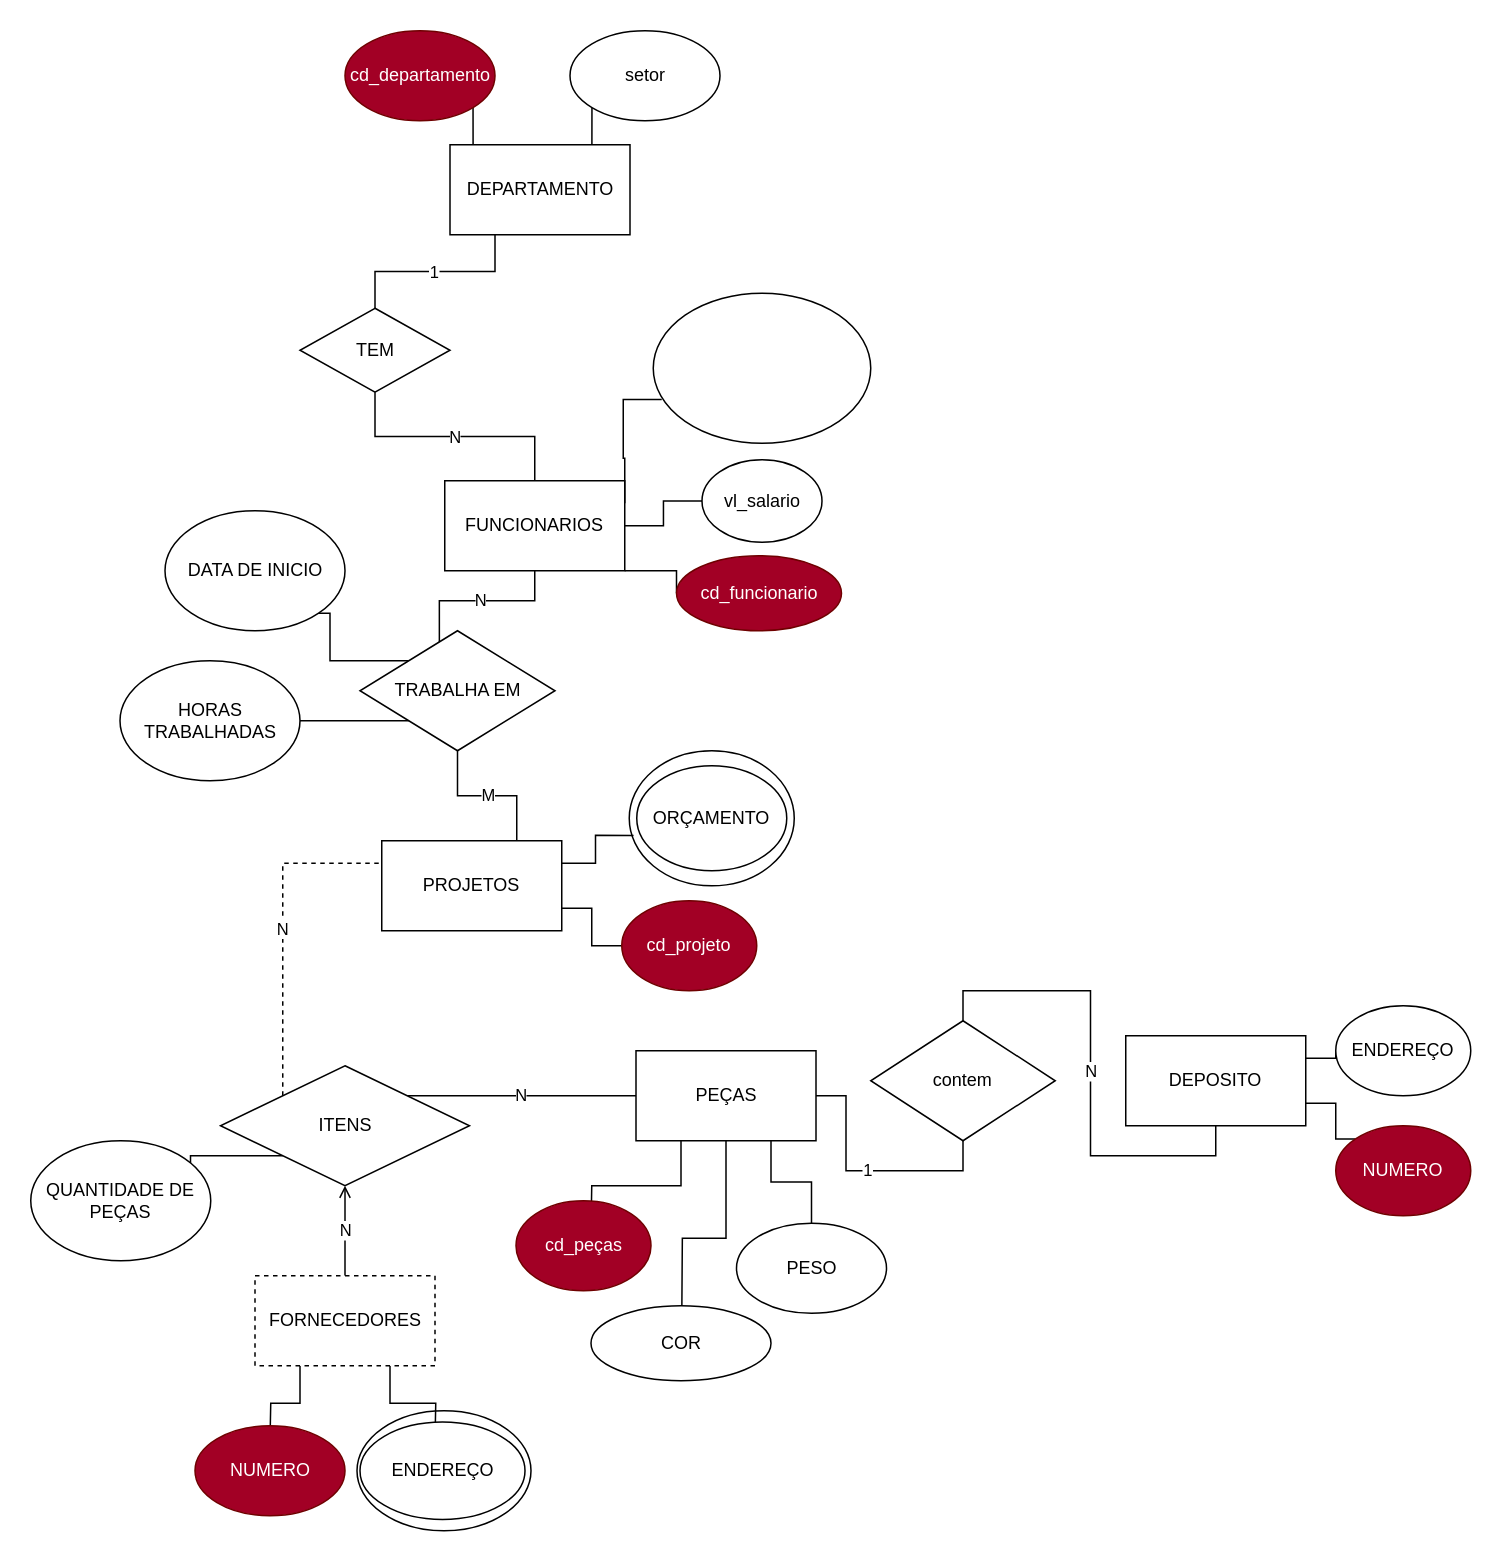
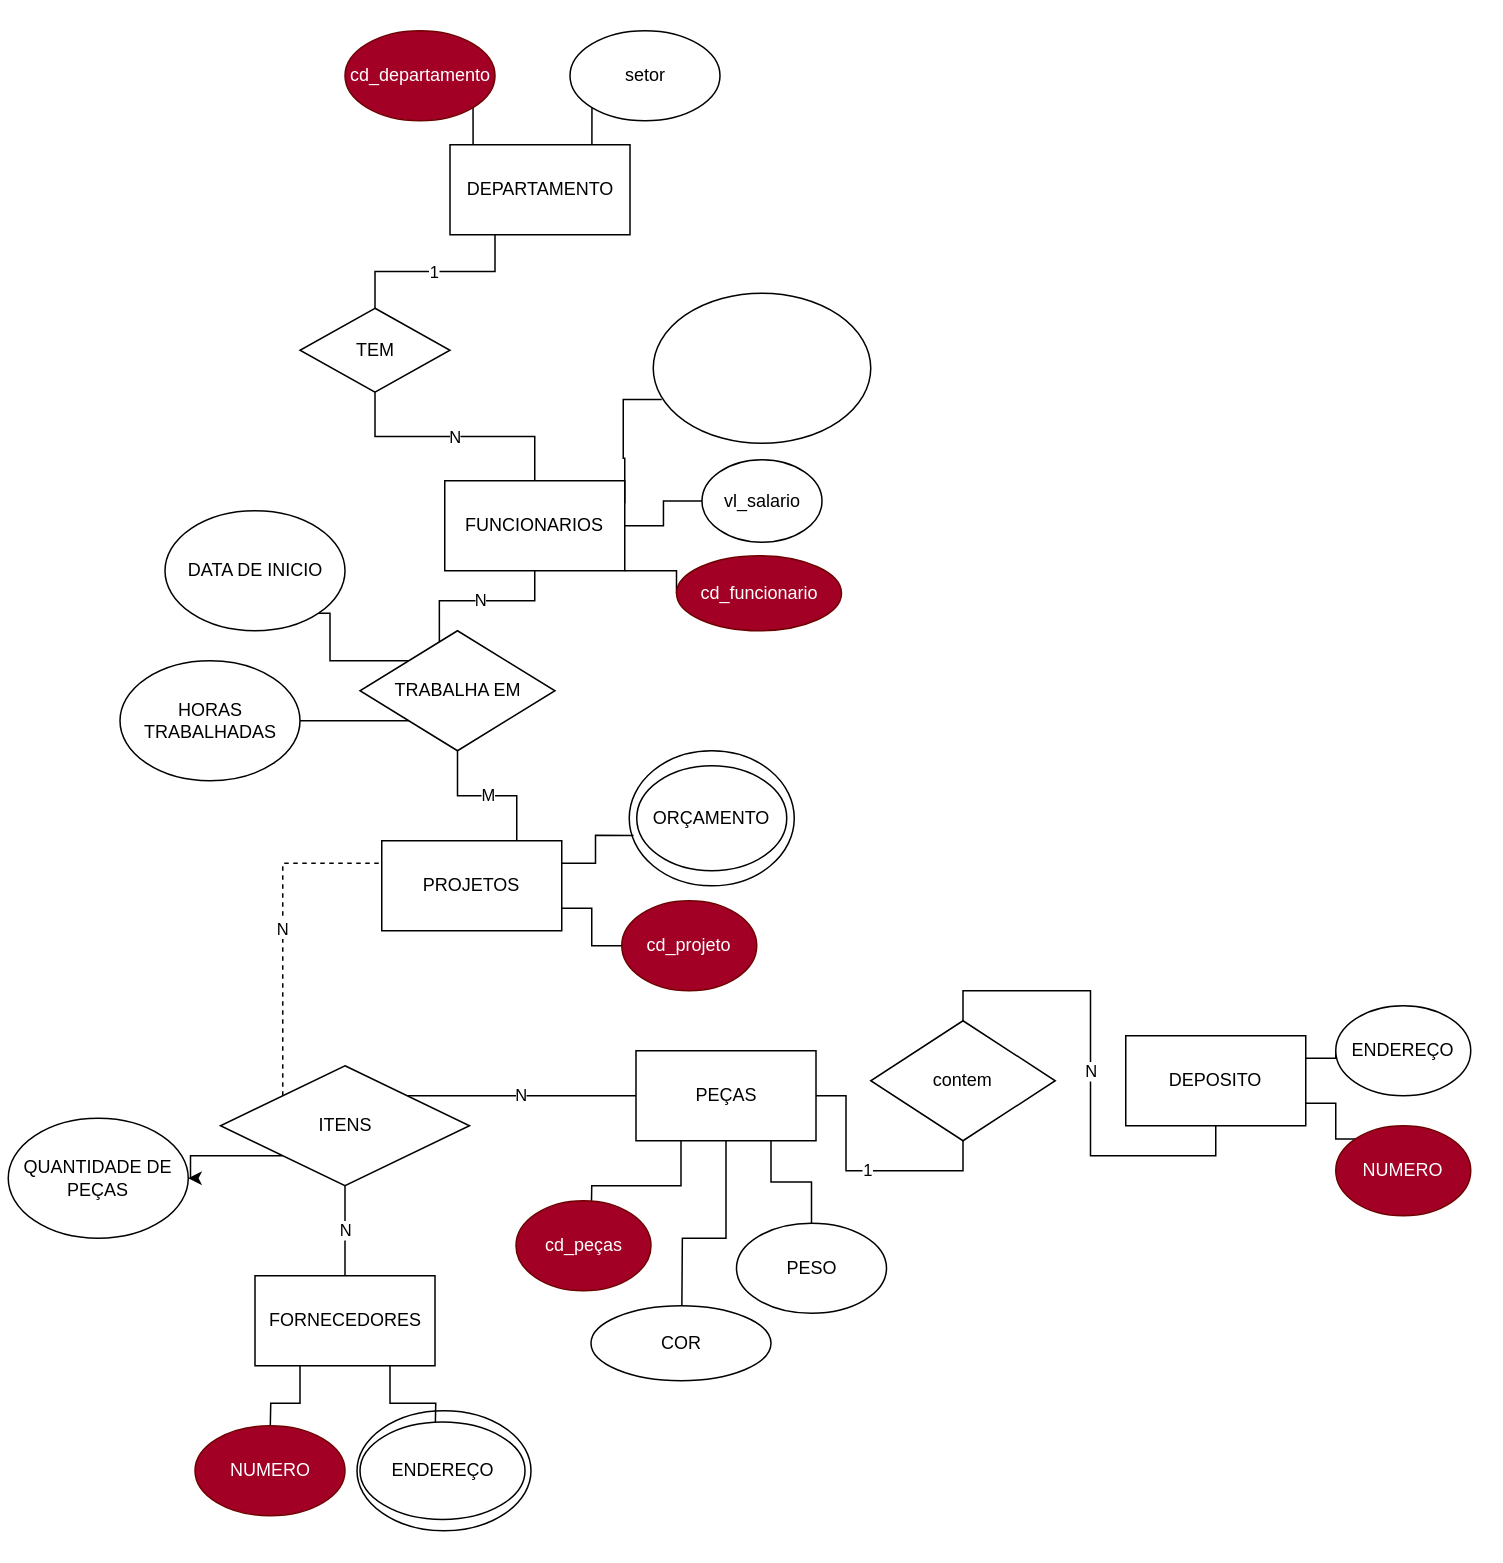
  <mxCell id="0" />
  <mxCell id="1" parent="0" />
  <mxCell id="2" style="edgeStyle=orthogonalEdgeStyle;rounded=0;orthogonalLoop=1;jettySize=auto;html=1;exitX=1;exitY=0.25;exitDx=0;exitDy=0;entryX=0.039;entryY=0.708;entryDx=0;entryDy=0;entryPerimeter=0;strokeColor=default;endArrow=none;endFill=0;" edge="1" parent="1" source="6" target="49"><mxGeometry relative="1" as="geometry"><Array as="points"><mxPoint x="415" y="305" /><mxPoint x="415" y="266" /></Array></mxGeometry></mxCell>
  <mxCell id="3" style="edgeStyle=orthogonalEdgeStyle;rounded=0;orthogonalLoop=1;jettySize=auto;html=1;exitX=1;exitY=0.5;exitDx=0;exitDy=0;entryX=0;entryY=0.5;entryDx=0;entryDy=0;strokeColor=default;endArrow=none;endFill=0;" edge="1" parent="1" source="6" target="27"><mxGeometry relative="1" as="geometry" /></mxCell>
  <mxCell id="4" style="edgeStyle=orthogonalEdgeStyle;rounded=0;orthogonalLoop=1;jettySize=auto;html=1;exitX=1;exitY=1;exitDx=0;exitDy=0;entryX=0;entryY=0.5;entryDx=0;entryDy=0;strokeColor=default;endArrow=none;endFill=0;" edge="1" parent="1" source="6" target="26"><mxGeometry relative="1" as="geometry" /></mxCell>
  <mxCell id="5" value="N" style="edgeStyle=orthogonalEdgeStyle;rounded=0;orthogonalLoop=1;jettySize=auto;html=1;exitX=0.5;exitY=1;exitDx=0;exitDy=0;strokeColor=default;entryX=0.407;entryY=0.102;entryDx=0;entryDy=0;entryPerimeter=0;endArrow=none;endFill=0;" edge="1" parent="1" source="6" target="42"><mxGeometry relative="1" as="geometry"><mxPoint x="351.294" y="430" as="targetPoint" /></mxGeometry></mxCell>
  <mxCell id="6" value="FUNCIONARIOS" style="rounded=0;whiteSpace=wrap;html=1;" vertex="1" parent="1"><mxGeometry x="296" y="320" width="120" height="60" as="geometry" /></mxCell>
  <mxCell id="7" style="edgeStyle=orthogonalEdgeStyle;rounded=0;orthogonalLoop=1;jettySize=auto;html=1;exitX=0.75;exitY=1;exitDx=0;exitDy=0;endArrow=none;endFill=0;" edge="1" parent="1" source="11" target="35"><mxGeometry relative="1" as="geometry"><mxPoint x="513.5" y="820" as="targetPoint" /></mxGeometry></mxCell>
  <mxCell id="8" style="edgeStyle=orthogonalEdgeStyle;rounded=0;orthogonalLoop=1;jettySize=auto;html=1;exitX=0.25;exitY=1;exitDx=0;exitDy=0;" edge="1" parent="1" source="11"><mxGeometry relative="1" as="geometry"><mxPoint x="393.5" y="820" as="targetPoint" /></mxGeometry></mxCell>
  <mxCell id="9" style="edgeStyle=orthogonalEdgeStyle;rounded=0;orthogonalLoop=1;jettySize=auto;html=1;exitX=0.5;exitY=1;exitDx=0;exitDy=0;" edge="1" parent="1" source="11"><mxGeometry relative="1" as="geometry"><mxPoint x="453.929" y="890" as="targetPoint" /></mxGeometry></mxCell>
  <mxCell id="10" value="1" style="edgeStyle=orthogonalEdgeStyle;rounded=0;orthogonalLoop=1;jettySize=auto;html=1;exitX=1;exitY=0.5;exitDx=0;exitDy=0;entryX=0.5;entryY=1;entryDx=0;entryDy=0;endArrow=none;endFill=0;" edge="1" parent="1" source="11" target="48"><mxGeometry relative="1" as="geometry"><mxPoint x="630.5" y="810" as="sourcePoint" /></mxGeometry></mxCell>
  <mxCell id="11" value="PEÇAS" style="rounded=0;whiteSpace=wrap;html=1;" vertex="1" parent="1"><mxGeometry x="423.5" y="700" width="120" height="60" as="geometry" /></mxCell>
  <mxCell id="12" style="edgeStyle=orthogonalEdgeStyle;rounded=0;orthogonalLoop=1;jettySize=auto;html=1;exitX=0.25;exitY=1;exitDx=0;exitDy=0;" edge="1" parent="1" source="15"><mxGeometry relative="1" as="geometry"><mxPoint x="179.5" y="960" as="targetPoint" /></mxGeometry></mxCell>
  <mxCell id="13" style="edgeStyle=orthogonalEdgeStyle;rounded=0;orthogonalLoop=1;jettySize=auto;html=1;exitX=0.75;exitY=1;exitDx=0;exitDy=0;" edge="1" parent="1" source="15"><mxGeometry relative="1" as="geometry"><mxPoint x="289.5" y="960" as="targetPoint" /></mxGeometry></mxCell>
- <mxCell id="14" value="N" style="edgeStyle=orthogonalEdgeStyle;rounded=0;orthogonalLoop=1;jettySize=auto;html=1;exitX=0.5;exitY=0;exitDx=0;exitDy=0;entryX=0.5;entryY=1;entryDx=0;entryDy=0;endArrow=open;endFill=0;" edge="1" parent="1" source="15" target="46"><mxGeometry relative="1" as="geometry" /></mxCell>
- <mxCell id="15" value="FORNECEDORES" style="rounded=0;whiteSpace=wrap;html=1;dashed=1;" vertex="1" parent="1"><mxGeometry x="169.5" y="850" width="120" height="60" as="geometry" /></mxCell>
+ <mxCell id="14" value="N" style="edgeStyle=orthogonalEdgeStyle;rounded=0;orthogonalLoop=1;jettySize=auto;html=1;exitX=0.5;exitY=0;exitDx=0;exitDy=0;entryX=0.5;entryY=1;entryDx=0;entryDy=0;endArrow=none;endFill=0;" edge="1" parent="1" source="15" target="46"><mxGeometry relative="1" as="geometry" /></mxCell>
+ <mxCell id="15" value="FORNECEDORES" style="rounded=0;whiteSpace=wrap;html=1;" vertex="1" parent="1"><mxGeometry x="169.5" y="850" width="120" height="60" as="geometry" /></mxCell>
  <mxCell id="16" style="edgeStyle=orthogonalEdgeStyle;rounded=0;orthogonalLoop=1;jettySize=auto;html=1;exitX=1;exitY=0.25;exitDx=0;exitDy=0;entryX=0.026;entryY=0.627;entryDx=0;entryDy=0;entryPerimeter=0;strokeColor=default;endArrow=none;endFill=0;" edge="1" parent="1" source="18" target="50"><mxGeometry relative="1" as="geometry" /></mxCell>
  <mxCell id="17" style="edgeStyle=orthogonalEdgeStyle;rounded=0;orthogonalLoop=1;jettySize=auto;html=1;exitX=1;exitY=0.75;exitDx=0;exitDy=0;entryX=0;entryY=0.5;entryDx=0;entryDy=0;strokeColor=default;endArrow=none;endFill=0;" edge="1" parent="1" source="18" target="37"><mxGeometry relative="1" as="geometry" /></mxCell>
  <mxCell id="18" value="PROJETOS" style="rounded=0;whiteSpace=wrap;html=1;" vertex="1" parent="1"><mxGeometry x="254" y="560" width="120" height="60" as="geometry" /></mxCell>
  <mxCell id="19" style="edgeStyle=orthogonalEdgeStyle;rounded=0;orthogonalLoop=1;jettySize=auto;html=1;exitX=0.75;exitY=0;exitDx=0;exitDy=0;entryX=0;entryY=1;entryDx=0;entryDy=0;strokeColor=default;endArrow=none;endFill=0;" edge="1" parent="1" source="22" target="29"><mxGeometry relative="1" as="geometry" /></mxCell>
  <mxCell id="20" style="edgeStyle=orthogonalEdgeStyle;rounded=0;orthogonalLoop=1;jettySize=auto;html=1;exitX=0.25;exitY=0;exitDx=0;exitDy=0;entryX=1;entryY=1;entryDx=0;entryDy=0;strokeColor=default;endArrow=none;endFill=0;" edge="1" parent="1" source="22" target="28"><mxGeometry relative="1" as="geometry" /></mxCell>
  <mxCell id="21" value="1" style="edgeStyle=orthogonalEdgeStyle;rounded=0;orthogonalLoop=1;jettySize=auto;html=1;exitX=0.25;exitY=1;exitDx=0;exitDy=0;entryX=0.5;entryY=0;entryDx=0;entryDy=0;strokeColor=default;endArrow=none;endFill=0;" edge="1" parent="1" source="22" target="53"><mxGeometry relative="1" as="geometry" /></mxCell>
  <mxCell id="22" value="DEPARTAMENTO" style="rounded=0;whiteSpace=wrap;html=1;" vertex="1" parent="1"><mxGeometry x="299.5" y="96" width="120" height="60" as="geometry" /></mxCell>
  <mxCell id="23" style="edgeStyle=orthogonalEdgeStyle;rounded=0;orthogonalLoop=1;jettySize=auto;html=1;exitX=1;exitY=0.25;exitDx=0;exitDy=0;entryX=0;entryY=0.5;entryDx=0;entryDy=0;endArrow=none;endFill=0;" edge="1" parent="1" source="25" target="31"><mxGeometry relative="1" as="geometry" /></mxCell>
  <mxCell id="24" style="edgeStyle=orthogonalEdgeStyle;rounded=0;orthogonalLoop=1;jettySize=auto;html=1;exitX=1;exitY=0.75;exitDx=0;exitDy=0;entryX=0;entryY=0;entryDx=0;entryDy=0;endArrow=none;endFill=0;" edge="1" parent="1" source="25" target="30"><mxGeometry relative="1" as="geometry" /></mxCell>
  <mxCell id="25" value="DEPOSITO" style="rounded=0;whiteSpace=wrap;html=1;" vertex="1" parent="1"><mxGeometry x="750" y="690" width="120" height="60" as="geometry" /></mxCell>
  <mxCell id="26" value="cd_funcionario" style="ellipse;whiteSpace=wrap;html=1;fillColor=#a20025;strokeColor=#6F0000;fontColor=#ffffff;" vertex="1" parent="1"><mxGeometry x="450.5" y="370" width="110" height="50" as="geometry" /></mxCell>
  <mxCell id="27" value="vl_salario" style="ellipse;whiteSpace=wrap;html=1;" vertex="1" parent="1"><mxGeometry x="467.5" y="306" width="80" height="55" as="geometry" /></mxCell>
  <mxCell id="28" value="cd_departamento" style="ellipse;whiteSpace=wrap;html=1;fillColor=#a20025;strokeColor=#6F0000;fontColor=#ffffff;" vertex="1" parent="1"><mxGeometry x="229.5" y="20" width="100" height="60" as="geometry" /></mxCell>
  <mxCell id="29" value="setor" style="ellipse;whiteSpace=wrap;html=1;" vertex="1" parent="1"><mxGeometry x="379.5" y="20" width="100" height="60" as="geometry" /></mxCell>
  <mxCell id="30" value="NUMERO" style="ellipse;whiteSpace=wrap;html=1;fillColor=#a20025;strokeColor=#6F0000;fontColor=#ffffff;" vertex="1" parent="1"><mxGeometry x="890" y="750" width="90" height="60" as="geometry" /></mxCell>
  <mxCell id="31" value="ENDEREÇO" style="ellipse;whiteSpace=wrap;html=1;" vertex="1" parent="1"><mxGeometry x="890" y="670" width="90" height="60" as="geometry" /></mxCell>
  <mxCell id="32" value="NUMERO" style="ellipse;whiteSpace=wrap;html=1;fillColor=#a20025;strokeColor=#6F0000;fontColor=#ffffff;" vertex="1" parent="1"><mxGeometry x="129.5" y="950" width="100" height="60" as="geometry" /></mxCell>
  <mxCell id="33" value="ENDEREÇO" style="ellipse;whiteSpace=wrap;html=1;" vertex="1" parent="1"><mxGeometry x="239.5" y="947.5" width="110" height="65" as="geometry" /></mxCell>
  <mxCell id="34" value="cd_peças" style="ellipse;whiteSpace=wrap;html=1;sketch=0;fillColor=#a20025;strokeColor=#6F0000;fontColor=#ffffff;" vertex="1" parent="1"><mxGeometry x="343.5" y="800" width="90" height="60" as="geometry" /></mxCell>
  <mxCell id="35" value="PESO" style="ellipse;whiteSpace=wrap;html=1;" vertex="1" parent="1"><mxGeometry x="490.5" y="815" width="100" height="60" as="geometry" /></mxCell>
  <mxCell id="36" value="COR" style="ellipse;whiteSpace=wrap;html=1;" vertex="1" parent="1"><mxGeometry x="393.5" y="870" width="120" height="50" as="geometry" /></mxCell>
  <mxCell id="37" value="cd_projeto" style="ellipse;whiteSpace=wrap;html=1;fillColor=#a20025;strokeColor=#6F0000;fontColor=#ffffff;" vertex="1" parent="1"><mxGeometry x="414" y="600" width="90" height="60" as="geometry" /></mxCell>
  <mxCell id="38" value="ORÇAMENTO" style="ellipse;whiteSpace=wrap;html=1;" vertex="1" parent="1"><mxGeometry x="424" y="510" width="100" height="70" as="geometry" /></mxCell>
  <mxCell id="39" value="M" style="edgeStyle=orthogonalEdgeStyle;rounded=0;orthogonalLoop=1;jettySize=auto;html=1;exitX=0.5;exitY=1;exitDx=0;exitDy=0;entryX=0.75;entryY=0;entryDx=0;entryDy=0;strokeColor=default;endArrow=none;endFill=0;" edge="1" parent="1" source="42" target="18"><mxGeometry relative="1" as="geometry" /></mxCell>
  <mxCell id="40" style="edgeStyle=orthogonalEdgeStyle;rounded=0;orthogonalLoop=1;jettySize=auto;html=1;exitX=0;exitY=0;exitDx=0;exitDy=0;entryX=1;entryY=1;entryDx=0;entryDy=0;strokeColor=default;endArrow=none;endFill=0;" edge="1" parent="1" source="42" target="54"><mxGeometry relative="1" as="geometry" /></mxCell>
  <mxCell id="41" style="edgeStyle=orthogonalEdgeStyle;rounded=0;orthogonalLoop=1;jettySize=auto;html=1;exitX=0;exitY=1;exitDx=0;exitDy=0;entryX=1;entryY=0.5;entryDx=0;entryDy=0;strokeColor=default;endArrow=none;endFill=0;" edge="1" parent="1" source="42" target="55"><mxGeometry relative="1" as="geometry" /></mxCell>
  <mxCell id="42" value="TRABALHA EM" style="rhombus;whiteSpace=wrap;html=1;" vertex="1" parent="1"><mxGeometry x="239.5" y="420" width="130" height="80" as="geometry" /></mxCell>
  <mxCell id="43" value="N" style="edgeStyle=orthogonalEdgeStyle;rounded=0;orthogonalLoop=1;jettySize=auto;html=1;exitX=1;exitY=0;exitDx=0;exitDy=0;entryX=0;entryY=0.5;entryDx=0;entryDy=0;endArrow=none;endFill=0;" edge="1" parent="1" source="46" target="11"><mxGeometry relative="1" as="geometry" /></mxCell>
  <mxCell id="44" value="N" style="edgeStyle=orthogonalEdgeStyle;rounded=0;orthogonalLoop=1;jettySize=auto;html=1;exitX=0;exitY=0;exitDx=0;exitDy=0;entryX=0;entryY=0.25;entryDx=0;entryDy=0;endArrow=none;endFill=0;dashed=1;" edge="1" parent="1" source="46" target="18"><mxGeometry relative="1" as="geometry" /></mxCell>
  <mxCell id="45" style="edgeStyle=orthogonalEdgeStyle;rounded=0;orthogonalLoop=1;jettySize=auto;html=1;exitX=0;exitY=1;exitDx=0;exitDy=0;entryX=1;entryY=0.5;entryDx=0;entryDy=0;strokeColor=default;" edge="1" parent="1" source="46" target="56"><mxGeometry relative="1" as="geometry" /></mxCell>
  <mxCell id="46" value="ITENS" style="rhombus;whiteSpace=wrap;html=1;" vertex="1" parent="1"><mxGeometry x="146.5" width="166" height="80" as="geometry" y="710" /></mxCell>
  <mxCell id="47" value="N" style="edgeStyle=orthogonalEdgeStyle;rounded=0;orthogonalLoop=1;jettySize=auto;html=1;exitX=0.5;exitY=0;exitDx=0;exitDy=0;entryX=0.5;entryY=1;entryDx=0;entryDy=0;endArrow=none;endFill=0;" edge="1" parent="1" source="48" target="25"><mxGeometry relative="1" as="geometry" /></mxCell>
  <mxCell id="48" value="contem" style="rhombus;whiteSpace=wrap;html=1;" vertex="1" parent="1"><mxGeometry x="580" y="680" width="123" height="80" as="geometry" /></mxCell>
  <mxCell id="49" value="" style="ellipse;whiteSpace=wrap;html=1;sketch=0;fillColor=none;" vertex="1" parent="1"><mxGeometry x="435" y="195" width="145" height="100" as="geometry" /></mxCell>
  <mxCell id="50" value="" style="ellipse;whiteSpace=wrap;html=1;sketch=0;fillColor=none;" vertex="1" parent="1"><mxGeometry x="419" y="500" width="110" height="90" as="geometry" /></mxCell>
  <mxCell id="51" value="" style="ellipse;whiteSpace=wrap;html=1;sketch=0;fillColor=none;" vertex="1" parent="1"><mxGeometry x="237.5" y="940" width="116" height="80" as="geometry" /></mxCell>
  <mxCell id="52" value="N" style="edgeStyle=orthogonalEdgeStyle;rounded=0;orthogonalLoop=1;jettySize=auto;html=1;exitX=0.5;exitY=1;exitDx=0;exitDy=0;entryX=0.5;entryY=0;entryDx=0;entryDy=0;strokeColor=default;endArrow=none;endFill=0;" edge="1" parent="1" source="53" target="6"><mxGeometry relative="1" as="geometry" /></mxCell>
  <mxCell id="53" value="TEM" style="rhombus;whiteSpace=wrap;html=1;sketch=0;strokeColor=default;gradientColor=none;" vertex="1" parent="1"><mxGeometry x="199.5" y="205" width="100" height="56" as="geometry" /></mxCell>
  <mxCell id="54" value="DATA DE INICIO" style="ellipse;whiteSpace=wrap;html=1;sketch=0;strokeColor=default;gradientColor=none;" vertex="1" parent="1"><mxGeometry x="109.5" y="340" width="120" height="80" as="geometry" /></mxCell>
  <mxCell id="55" value="HORAS TRABALHADAS" style="ellipse;whiteSpace=wrap;html=1;sketch=0;strokeColor=default;gradientColor=none;" vertex="1" parent="1"><mxGeometry x="79.5" y="440" width="120" height="80" as="geometry" /></mxCell>
- <mxCell id="56" value="QUANTIDADE DE PEÇAS" style="ellipse;whiteSpace=wrap;html=1;sketch=0;strokeColor=default;gradientColor=none;" vertex="1" parent="1"><mxGeometry x="20" y="760" width="120" height="80" as="geometry" /></mxCell>
+ <mxCell id="56" value="QUANTIDADE DE PEÇAS" style="ellipse;whiteSpace=wrap;html=1;sketch=0;strokeColor=default;gradientColor=none;" vertex="1" parent="1"><mxGeometry x="5" y="745" width="120" height="80" as="geometry" /></mxCell>
